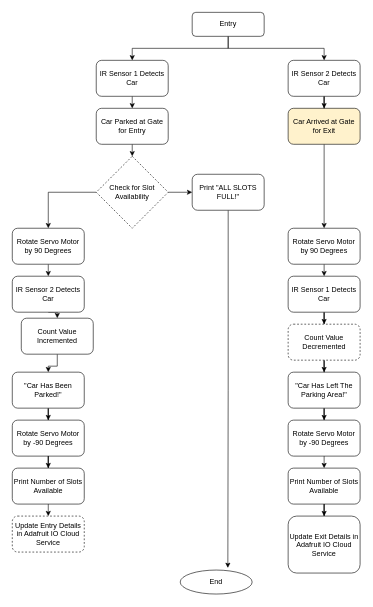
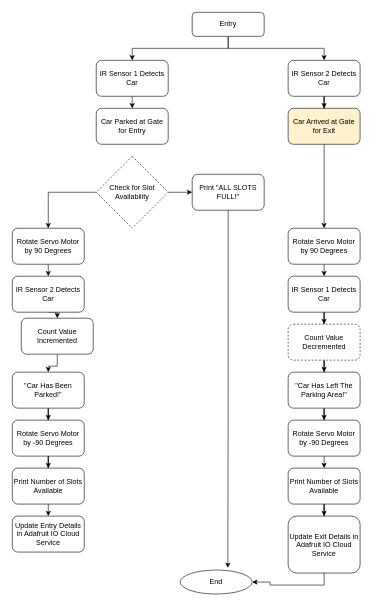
  <mxCell id="0" />
  <mxCell id="1" parent="0" />
  <mxCell id="2" style="edgeStyle=orthogonalEdgeStyle;rounded=0;orthogonalLoop=1;jettySize=auto;html=1;exitX=0.5;exitY=1;exitDx=0;exitDy=0;entryX=0.5;entryY=0;entryDx=0;entryDy=0;" parent="1" source="4" target="7" edge="1"><mxGeometry relative="1" as="geometry" /></mxCell>
  <mxCell id="3" style="edgeStyle=orthogonalEdgeStyle;rounded=0;orthogonalLoop=1;jettySize=auto;html=1;exitX=0.5;exitY=1;exitDx=0;exitDy=0;entryX=0.5;entryY=0;entryDx=0;entryDy=0;" parent="1" source="4" target="36" edge="1"><mxGeometry relative="1" as="geometry" /></mxCell>
  <mxCell id="4" value="Entry" style="rounded=1;whiteSpace=wrap;html=1;fontSize=12;glass=0;strokeWidth=1;shadow=0;" parent="1" vertex="1"><mxGeometry x="320" y="20" width="120" height="40" as="geometry" /></mxCell>
  <mxCell id="5" value="End" style="ellipse;whiteSpace=wrap;html=1;fontSize=12;glass=0;strokeWidth=1;shadow=0;" parent="1" vertex="1"><mxGeometry x="300" y="950" width="120" height="40" as="geometry" /></mxCell>
  <mxCell id="6" style="edgeStyle=orthogonalEdgeStyle;rounded=0;orthogonalLoop=1;jettySize=auto;html=1;exitX=0.5;exitY=1;exitDx=0;exitDy=0;entryX=0.5;entryY=0;entryDx=0;entryDy=0;" parent="1" source="7" target="9" edge="1"><mxGeometry relative="1" as="geometry" /></mxCell>
  <mxCell id="7" value="IR Sensor 1 Detects Car" style="rounded=1;whiteSpace=wrap;html=1;" parent="1" vertex="1"><mxGeometry x="160" y="100" width="120" height="60" as="geometry" /></mxCell>
- <mxCell id="8" style="edgeStyle=orthogonalEdgeStyle;rounded=0;orthogonalLoop=1;jettySize=auto;html=1;exitX=0.5;exitY=1;exitDx=0;exitDy=0;entryX=0.5;entryY=0;entryDx=0;entryDy=0;" parent="1" source="9" target="30" edge="1"><mxGeometry relative="1" as="geometry" /></mxCell>
  <mxCell id="9" value="Car Parked at Gate for Entry" style="rounded=1;whiteSpace=wrap;html=1;" parent="1" vertex="1"><mxGeometry x="160" y="180" width="120" height="60" as="geometry" /></mxCell>
  <mxCell id="10" style="edgeStyle=orthogonalEdgeStyle;rounded=0;orthogonalLoop=1;jettySize=auto;html=1;exitX=0.5;exitY=1;exitDx=0;exitDy=0;entryX=0.5;entryY=0;entryDx=0;entryDy=0;" parent="1" source="11" target="13" edge="1"><mxGeometry relative="1" as="geometry" /></mxCell>
  <mxCell id="11" value="Rotate Servo Motor by 90 Degrees" style="rounded=1;whiteSpace=wrap;html=1;" parent="1" vertex="1"><mxGeometry x="20" y="380" width="120" height="60" as="geometry" /></mxCell>
  <mxCell id="12" style="edgeStyle=orthogonalEdgeStyle;rounded=0;orthogonalLoop=1;jettySize=auto;html=1;exitX=0.5;exitY=1;exitDx=0;exitDy=0;entryX=0.5;entryY=0;entryDx=0;entryDy=0;" parent="1" source="13" target="32" edge="1"><mxGeometry relative="1" as="geometry" /></mxCell>
  <mxCell id="13" value="IR Sensor 2 Detects Car" style="rounded=1;whiteSpace=wrap;html=1;" parent="1" vertex="1"><mxGeometry x="20" y="460" width="120" height="60" as="geometry" /></mxCell>
  <mxCell id="14" style="edgeStyle=orthogonalEdgeStyle;rounded=0;orthogonalLoop=1;jettySize=auto;html=1;exitX=0.5;exitY=1;exitDx=0;exitDy=0;" parent="1" source="15" target="17" edge="1"><mxGeometry relative="1" as="geometry" /></mxCell>
  <mxCell id="15" value="&quot;Car Has Been Parked!&quot;" style="rounded=1;whiteSpace=wrap;html=1;" parent="1" vertex="1"><mxGeometry x="20" y="620" width="120" height="60" as="geometry" /></mxCell>
  <mxCell id="16" style="edgeStyle=orthogonalEdgeStyle;rounded=0;orthogonalLoop=1;jettySize=auto;html=1;exitX=0.5;exitY=1;exitDx=0;exitDy=0;" parent="1" source="17" target="40" edge="1"><mxGeometry relative="1" as="geometry" /></mxCell>
  <mxCell id="17" value="Rotate Servo Motor by -90 Degrees" style="rounded=1;whiteSpace=wrap;html=1;" parent="1" vertex="1"><mxGeometry x="20" y="700" width="120" height="60" as="geometry" /></mxCell>
  <mxCell id="18" style="edgeStyle=orthogonalEdgeStyle;rounded=0;orthogonalLoop=1;jettySize=auto;html=1;exitX=0.5;exitY=1;exitDx=0;exitDy=0;entryX=0.5;entryY=0;entryDx=0;entryDy=0;" parent="1" source="19" target="21" edge="1"><mxGeometry relative="1" as="geometry" /></mxCell>
  <mxCell id="19" value="Car Arrived at Gate for Exit" style="rounded=1;whiteSpace=wrap;html=1;fillColor=#fff2cc;" parent="1" vertex="1"><mxGeometry x="480" y="180" width="120" height="60" as="geometry" /></mxCell>
  <mxCell id="20" style="edgeStyle=orthogonalEdgeStyle;rounded=0;orthogonalLoop=1;jettySize=auto;html=1;exitX=0.5;exitY=1;exitDx=0;exitDy=0;entryX=0.5;entryY=0;entryDx=0;entryDy=0;" parent="1" source="21" target="23" edge="1"><mxGeometry relative="1" as="geometry" /></mxCell>
  <mxCell id="21" value="Rotate Servo Motor by 90 Degrees" style="rounded=1;whiteSpace=wrap;html=1;" parent="1" vertex="1"><mxGeometry x="480" y="380" width="120" height="60" as="geometry" /></mxCell>
  <mxCell id="22" value="" style="edgeStyle=orthogonalEdgeStyle;rounded=0;orthogonalLoop=1;jettySize=auto;html=1;" parent="1" source="23" target="34" edge="1"><mxGeometry relative="1" as="geometry" /></mxCell>
  <mxCell id="23" value="IR Sensor 1 Detects Car" style="rounded=1;whiteSpace=wrap;html=1;" parent="1" vertex="1"><mxGeometry x="480" y="460" width="120" height="60" as="geometry" /></mxCell>
  <mxCell id="24" style="edgeStyle=orthogonalEdgeStyle;rounded=0;orthogonalLoop=1;jettySize=auto;html=1;exitX=0.5;exitY=1;exitDx=0;exitDy=0;" parent="1" source="25" target="27" edge="1"><mxGeometry relative="1" as="geometry" /></mxCell>
  <mxCell id="25" value="&quot;Car Has Left The Parking Area!&quot;" style="rounded=1;whiteSpace=wrap;html=1;" parent="1" vertex="1"><mxGeometry x="480" y="620" width="120" height="60" as="geometry" /></mxCell>
  <mxCell id="26" style="edgeStyle=orthogonalEdgeStyle;rounded=0;orthogonalLoop=1;jettySize=auto;html=1;exitX=0.5;exitY=1;exitDx=0;exitDy=0;entryX=0.5;entryY=0;entryDx=0;entryDy=0;" parent="1" source="27" target="43" edge="1"><mxGeometry relative="1" as="geometry" /></mxCell>
  <mxCell id="27" value="Rotate Servo Motor by -90 Degrees" style="rounded=1;whiteSpace=wrap;html=1;" parent="1" vertex="1"><mxGeometry x="480" y="700" width="120" height="60" as="geometry" /></mxCell>
  <mxCell id="28" style="edgeStyle=orthogonalEdgeStyle;rounded=0;orthogonalLoop=1;jettySize=auto;html=1;exitX=1;exitY=0.5;exitDx=0;exitDy=0;entryX=0;entryY=0.5;entryDx=0;entryDy=0;" parent="1" source="30" target="38" edge="1"><mxGeometry relative="1" as="geometry" /></mxCell>
  <mxCell id="29" style="edgeStyle=orthogonalEdgeStyle;rounded=0;orthogonalLoop=1;jettySize=auto;html=1;exitX=0;exitY=0.5;exitDx=0;exitDy=0;entryX=0.5;entryY=0;entryDx=0;entryDy=0;" parent="1" source="30" target="11" edge="1"><mxGeometry relative="1" as="geometry" /></mxCell>
  <mxCell id="30" value="Check for Slot Availability" style="rhombus;whiteSpace=wrap;html=1;dashed=1;" parent="1" vertex="1"><mxGeometry x="160" y="260" width="120" height="120" as="geometry" /></mxCell>
  <mxCell id="31" value="" style="edgeStyle=orthogonalEdgeStyle;rounded=0;orthogonalLoop=1;jettySize=auto;html=1;" parent="1" source="32" target="15" edge="1"><mxGeometry relative="1" as="geometry" /></mxCell>
  <mxCell id="32" value="Count Value Incremented" style="rounded=1;whiteSpace=wrap;html=1;" parent="1" vertex="1"><mxGeometry x="35" y="530" width="120" height="60" as="geometry" /></mxCell>
  <mxCell id="33" value="" style="edgeStyle=orthogonalEdgeStyle;rounded=0;orthogonalLoop=1;jettySize=auto;html=1;" parent="1" source="34" target="25" edge="1"><mxGeometry relative="1" as="geometry" /></mxCell>
  <mxCell id="34" value="Count Value Decremented" style="rounded=1;whiteSpace=wrap;html=1;dashed=1;" parent="1" vertex="1"><mxGeometry x="480" y="540" width="120" height="60" as="geometry" /></mxCell>
  <mxCell id="35" value="" style="edgeStyle=orthogonalEdgeStyle;rounded=0;orthogonalLoop=1;jettySize=auto;html=1;" parent="1" source="36" target="19" edge="1"><mxGeometry relative="1" as="geometry" /></mxCell>
  <mxCell id="36" value="IR Sensor 2 Detects Car" style="rounded=1;whiteSpace=wrap;html=1;" parent="1" vertex="1"><mxGeometry x="480" y="100" width="120" height="60" as="geometry" /></mxCell>
  <mxCell id="37" style="edgeStyle=orthogonalEdgeStyle;rounded=0;orthogonalLoop=1;jettySize=auto;html=1;exitX=0.5;exitY=1;exitDx=0;exitDy=0;entryX=0.662;entryY=-0.09;entryDx=0;entryDy=0;entryPerimeter=0;" parent="1" source="38" target="5" edge="1"><mxGeometry relative="1" as="geometry" /></mxCell>
  <mxCell id="38" value="Print &quot;ALL SLOTS FULL!&quot;" style="rounded=1;whiteSpace=wrap;html=1;" parent="1" vertex="1"><mxGeometry x="320" y="290" width="120" height="60" as="geometry" /></mxCell>
  <mxCell id="39" style="edgeStyle=orthogonalEdgeStyle;rounded=0;orthogonalLoop=1;jettySize=auto;html=1;exitX=0.5;exitY=1;exitDx=0;exitDy=0;entryX=0.5;entryY=0;entryDx=0;entryDy=0;" parent="1" source="40" target="41" edge="1"><mxGeometry relative="1" as="geometry" /></mxCell>
  <mxCell id="40" value="Print Number of Slots Available" style="rounded=1;whiteSpace=wrap;html=1;" parent="1" vertex="1"><mxGeometry x="20" y="780" width="120" height="60" as="geometry" /></mxCell>
- <mxCell id="41" value="Update Entry Details in Adafruit IO Cloud Service" style="rounded=1;whiteSpace=wrap;html=1;dashed=1;" parent="1" vertex="1"><mxGeometry x="20" y="860" width="120" height="60" as="geometry" /></mxCell>
+ <mxCell id="41" value="Update Entry Details in Adafruit IO Cloud Service" style="rounded=1;whiteSpace=wrap;html=1;" parent="1" vertex="1"><mxGeometry x="20" y="860" width="120" height="60" as="geometry" /></mxCell>
  <mxCell id="42" style="edgeStyle=orthogonalEdgeStyle;rounded=0;orthogonalLoop=1;jettySize=auto;html=1;exitX=0.5;exitY=1;exitDx=0;exitDy=0;" parent="1" source="43" target="45" edge="1"><mxGeometry relative="1" as="geometry" /></mxCell>
  <mxCell id="43" value="Print Number of Slots Available" style="rounded=1;whiteSpace=wrap;html=1;" parent="1" vertex="1"><mxGeometry x="480" y="780" width="120" height="60" as="geometry" /></mxCell>
+ <mxCell id="44" style="edgeStyle=orthogonalEdgeStyle;rounded=0;orthogonalLoop=1;jettySize=auto;html=1;exitX=0.5;exitY=1;exitDx=0;exitDy=0;entryX=1;entryY=0.5;entryDx=0;entryDy=0;" parent="1" source="45" target="5" edge="1"><mxGeometry relative="1" as="geometry" /></mxCell>
  <mxCell id="45" value="Update Exit Details in Adafruit IO Cloud Service" style="rounded=1;whiteSpace=wrap;html=1;" parent="1" vertex="1"><mxGeometry x="480" y="860" width="120" height="95" as="geometry" /></mxCell>
